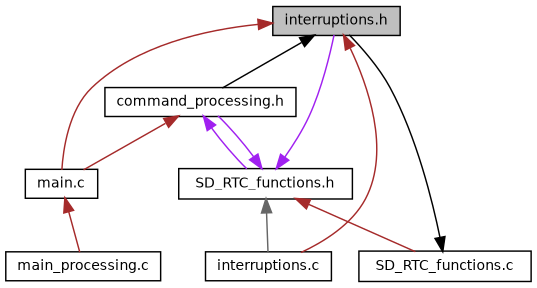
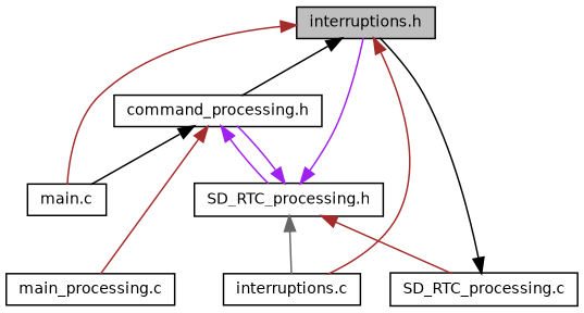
  digraph {
    node [color=black fillcolor=white fontname=Helvetica fontsize=10 shape=record style=filled]
    edge [color=brown dir=back fontname=Helvetica fontsize=10 labelfontname=Helvetica labelfontsize=10 style=solid]
    n1 [fillcolor=grey75 fontcolor=black height=0.2 label="interruptions.h" width=0.4]
    n2 [height=0.2 label="command_processing.h" width=0.4]
    n3 [height=0.2 label="main.c" width=0.4]
    n4 [height=0.2 label="interruptions.c" width=0.4]
-   n5 [height=0.2 label="SD_RTC_functions.h" width=0.4]
+   n5 [height=0.2 label="SD_RTC_processing.h" width=0.4]
    n6 [height=0.2 label="main_processing.c" width=0.4]
-   n7 [height=0.2 label="SD_RTC_functions.c" width=0.4]
+   n7 [height=0.2 label="SD_RTC_processing.c" width=0.4]
    n1 -> n2 [color=black]
    n1 -> n3
    n1 -> n4
-   n2 -> n3
+   n2 -> n3 [color=black]
    n2 -> n5 [color=purple]
-   n3 -> n6
+   n2 -> n6
    n5 -> n1 [color=purple]
    n5 -> n2 [color=purple]
    n5 -> n4 [color=gray40]
    n5 -> n7
    n7 -> n1 [color=black]
  }
